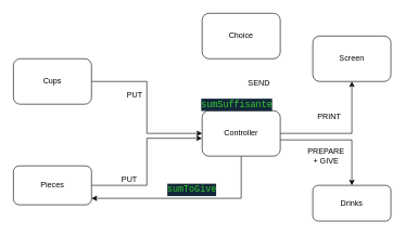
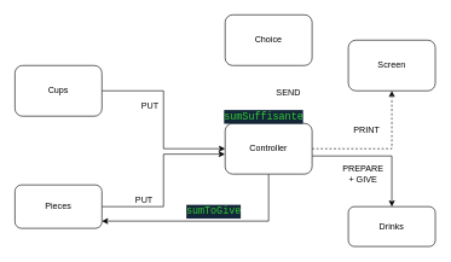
  <mxCell id="0" />
  <mxCell id="1" parent="0" />
  <mxCell id="2" style="edgeStyle=orthogonalEdgeStyle;rounded=0;orthogonalLoop=1;jettySize=auto;html=1;entryX=-0.003;entryY=0.607;entryDx=0;entryDy=0;entryPerimeter=0;" edge="1" parent="1" source="3" target="7"><mxGeometry relative="1" as="geometry" /></mxCell>
  <mxCell id="3" value="Pieces" style="rounded=1;whiteSpace=wrap;html=1;" vertex="1" parent="1"><mxGeometry x="20" y="255" width="120" height="60" as="geometry" /></mxCell>
- <mxCell id="4" value="" style="edgeStyle=orthogonalEdgeStyle;rounded=0;orthogonalLoop=1;jettySize=auto;html=1;" edge="1" parent="1" source="7" target="12"><mxGeometry relative="1" as="geometry" /></mxCell>
+ <mxCell id="4" value="" style="edgeStyle=orthogonalEdgeStyle;rounded=0;orthogonalLoop=1;jettySize=auto;html=1;dashed=1;" edge="1" parent="1" source="7" target="12"><mxGeometry relative="1" as="geometry" /></mxCell>
  <mxCell id="5" value="" style="edgeStyle=orthogonalEdgeStyle;rounded=0;orthogonalLoop=1;jettySize=auto;html=1;" edge="1" parent="1" source="7" target="9"><mxGeometry relative="1" as="geometry"><Array as="points"><mxPoint x="540" y="215" /></Array></mxGeometry></mxCell>
  <mxCell id="6" style="edgeStyle=orthogonalEdgeStyle;rounded=0;orthogonalLoop=1;jettySize=auto;html=1;" edge="1" parent="1" source="7" target="3"><mxGeometry relative="1" as="geometry"><Array as="points"><mxPoint x="370" y="305" /></Array></mxGeometry></mxCell>
  <mxCell id="7" value="Controller" style="rounded=1;whiteSpace=wrap;html=1;" vertex="1" parent="1"><mxGeometry x="310" y="170" width="120" height="70" as="geometry" /></mxCell>
  <mxCell id="8" value="Choice" style="rounded=1;whiteSpace=wrap;html=1;" vertex="1" parent="1"><mxGeometry x="310" y="20" width="120" height="70" as="geometry" /></mxCell>
  <mxCell id="9" value="Drinks" style="rounded=1;whiteSpace=wrap;html=1;" vertex="1" parent="1"><mxGeometry x="480" y="285" width="120" height="55" as="geometry" /></mxCell>
  <mxCell id="10" style="edgeStyle=orthogonalEdgeStyle;rounded=0;orthogonalLoop=1;jettySize=auto;html=1;entryX=0;entryY=0.5;entryDx=0;entryDy=0;" edge="1" parent="1" source="11" target="7"><mxGeometry relative="1" as="geometry" /></mxCell>
  <mxCell id="11" value="Cups" style="rounded=1;whiteSpace=wrap;html=1;" vertex="1" parent="1"><mxGeometry x="20" y="90" width="120" height="70" as="geometry" /></mxCell>
  <mxCell id="12" value="Screen" style="rounded=1;whiteSpace=wrap;html=1;" vertex="1" parent="1"><mxGeometry x="480" y="55" width="120" height="70" as="geometry" /></mxCell>
  <mxCell id="13" value="PREPARE &lt;br&gt;+ GIVE" style="text;html=1;align=center;verticalAlign=middle;resizable=0;points=[];autosize=1;" vertex="1" parent="1"><mxGeometry x="460" y="225" width="80" height="30" as="geometry" /></mxCell>
  <mxCell id="14" value="PRINT" style="text;html=1;align=center;verticalAlign=middle;resizable=0;points=[];autosize=1;" vertex="1" parent="1"><mxGeometry x="480" y="170" width="50" height="20" as="geometry" /></mxCell>
  <mxCell id="15" value="&lt;div style=&quot;color: rgb(187 , 209 , 221) ; background-color: rgb(20 , 39 , 57) ; font-family: &amp;#34;consolas&amp;#34; , &amp;#34;courier new&amp;#34; , monospace ; font-size: 14px ; line-height: 19px&quot;&gt;&lt;span style=&quot;color: #33cc33&quot;&gt;sumSuffisante&lt;/span&gt;&lt;/div&gt;" style="text;html=1;align=center;verticalAlign=middle;resizable=0;points=[];autosize=1;" vertex="1" parent="1"><mxGeometry x="303" y="151" width="120" height="20" as="geometry" /></mxCell>
  <mxCell id="16" value="PUT" style="text;html=1;align=center;verticalAlign=middle;resizable=0;points=[];autosize=1;" vertex="1" parent="1"><mxGeometry x="186" y="136" width="40" height="20" as="geometry" /></mxCell>
  <mxCell id="17" value="PUT" style="text;html=1;align=center;verticalAlign=middle;resizable=0;points=[];autosize=1;" vertex="1" parent="1"><mxGeometry x="178" y="266" width="40" height="20" as="geometry" /></mxCell>
  <mxCell id="18" value="SEND" style="text;html=1;align=center;verticalAlign=middle;resizable=0;points=[];autosize=1;" vertex="1" parent="1"><mxGeometry x="372" y="117" width="50" height="20" as="geometry" /></mxCell>
  <mxCell id="19" value="&lt;div style=&quot;color: rgb(187 , 209 , 221) ; background-color: rgb(20 , 39 , 57) ; font-family: &amp;#34;consolas&amp;#34; , &amp;#34;courier new&amp;#34; , monospace ; font-size: 14px ; line-height: 19px&quot;&gt;&lt;span style=&quot;color: #33cc33&quot;&gt;sumToGive&lt;/span&gt;&lt;/div&gt;" style="text;html=1;align=center;verticalAlign=middle;resizable=0;points=[];autosize=1;" vertex="1" parent="1"><mxGeometry x="254" y="282" width="80" height="20" as="geometry" /></mxCell>
